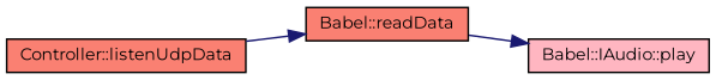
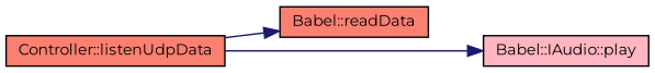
  digraph {
    fontname=Montserrat
    rankdir=RL
    node [color=black fillcolor=salmon fontname=Montserrat fontsize=10 shape=record style=filled]
    edge [color=midnightblue dir=back fontname=Montserrat fontsize=10 labelfontname=Helvetica labelfontsize=10 style=solid]
    n1 [fillcolor=lightpink fontcolor=black height=0.2 label="Babel::IAudio::play" width=0.4]
    n2 [height=0.2 label="Babel::readData" width=0.4]
    n3 [height=0.2 label="Controller::listenUdpData" width=0.4]
-   n1 -> n2
+   n1 -> n3
    n2 -> n3
  }
